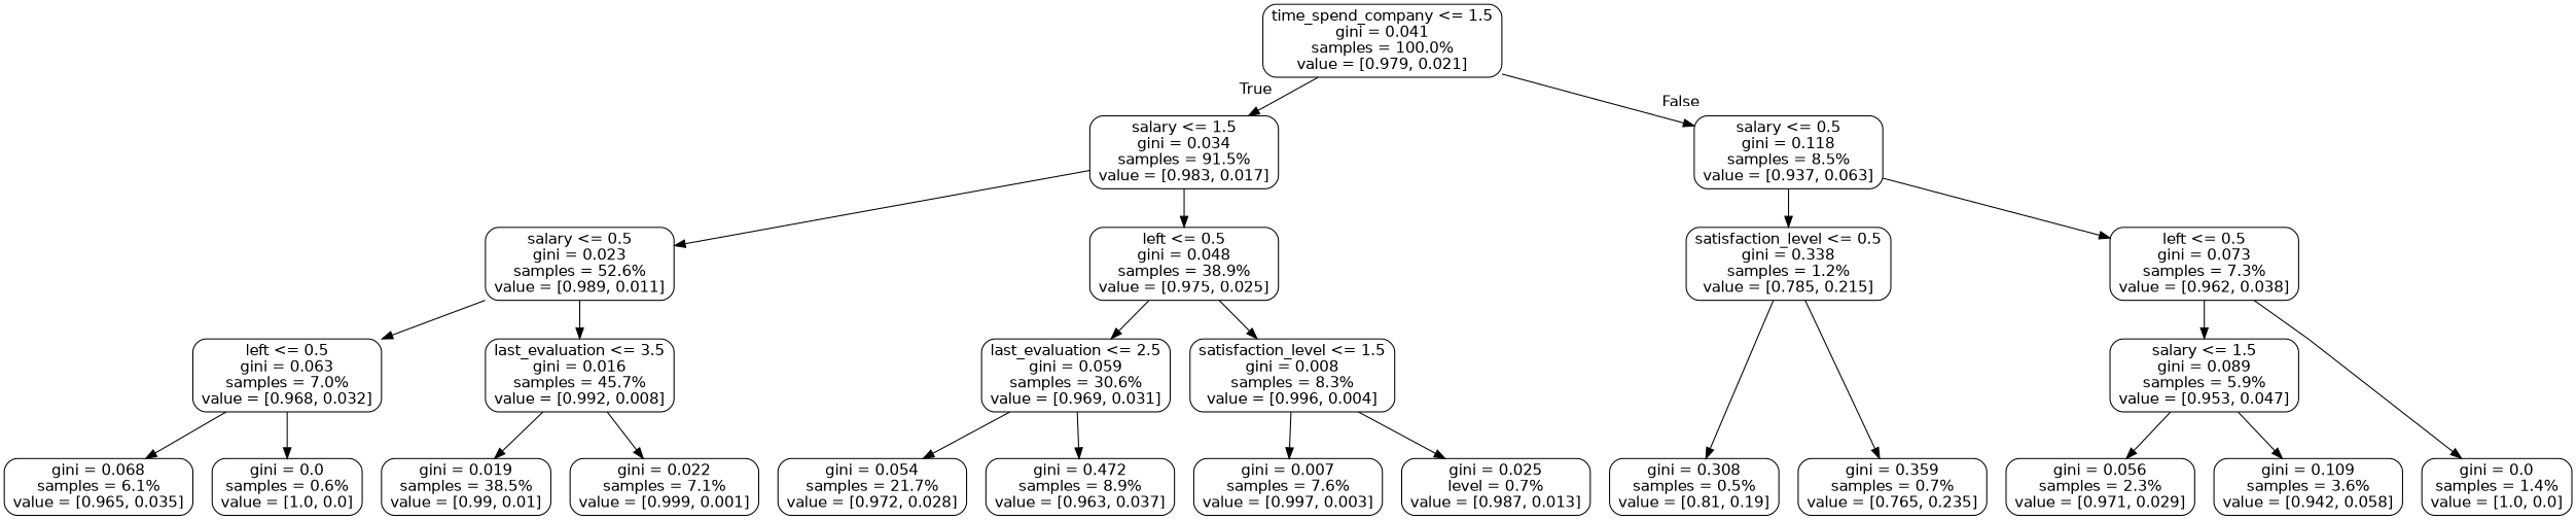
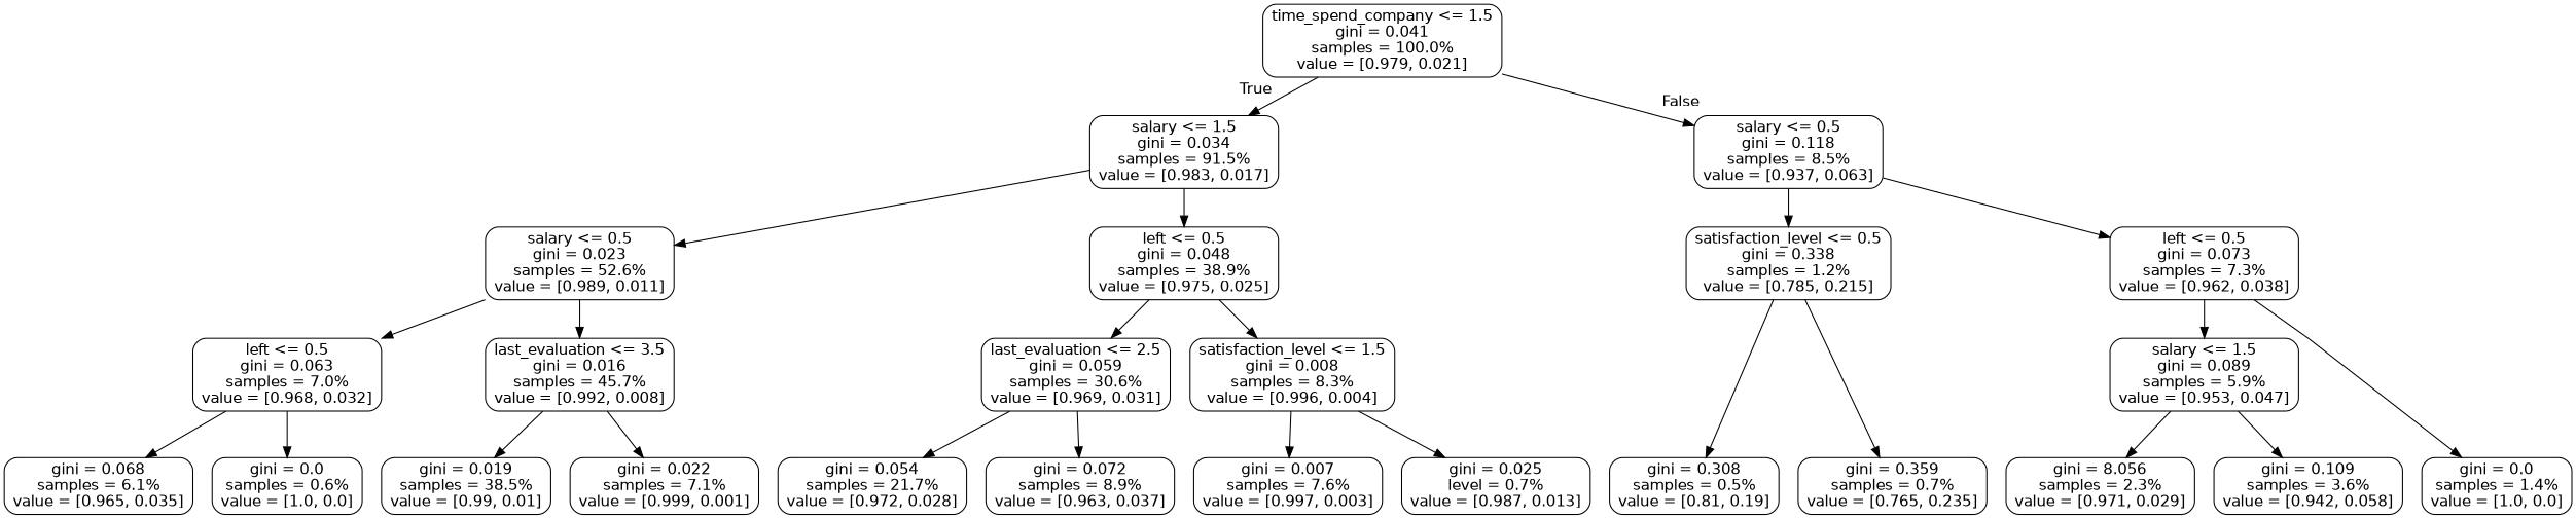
  digraph {
    ranksep=equally
    splines=polyline
    node [color=black fontname=helvetica shape=box style=rounded]
    edge [fontname=helvetica]
    n1 [label="time_spend_company <= 1.5\ngini = 0.041\nsamples = 100.0%\nvalue = [0.979, 0.021]"]
    n2 [label="salary <= 1.5\ngini = 0.034\nsamples = 91.5%\nvalue = [0.983, 0.017]"]
    n3 [label="salary <= 0.5\ngini = 0.118\nsamples = 8.5%\nvalue = [0.937, 0.063]"]
    n4 [label="salary <= 0.5\ngini = 0.023\nsamples = 52.6%\nvalue = [0.989, 0.011]"]
    n5 [label="left <= 0.5\ngini = 0.048\nsamples = 38.9%\nvalue = [0.975, 0.025]"]
    n6 [label="satisfaction_level <= 0.5\ngini = 0.338\nsamples = 1.2%\nvalue = [0.785, 0.215]"]
    n7 [label="left <= 0.5\ngini = 0.073\nsamples = 7.3%\nvalue = [0.962, 0.038]"]
    n8 [label="left <= 0.5\ngini = 0.063\nsamples = 7.0%\nvalue = [0.968, 0.032]"]
    n9 [label="last_evaluation <= 3.5\ngini = 0.016\nsamples = 45.7%\nvalue = [0.992, 0.008]"]
    n10 [label="last_evaluation <= 2.5\ngini = 0.059\nsamples = 30.6%\nvalue = [0.969, 0.031]"]
    n11 [label="satisfaction_level <= 1.5\ngini = 0.008\nsamples = 8.3%\nvalue = [0.996, 0.004]"]
    n12 [label="salary <= 1.5\ngini = 0.089\nsamples = 5.9%\nvalue = [0.953, 0.047]"]
    n13 [label="gini = 0.068\nsamples = 6.1%\nvalue = [0.965, 0.035]"]
    n14 [label="gini = 0.0\nsamples = 0.6%\nvalue = [1.0, 0.0]"]
    n15 [label="gini = 0.019\nsamples = 38.5%\nvalue = [0.99, 0.01]"]
    n16 [label="gini = 0.022\nsamples = 7.1%\nvalue = [0.999, 0.001]"]
    n17 [label="gini = 0.054\nsamples = 21.7%\nvalue = [0.972, 0.028]"]
-   n18 [label="gini = 0.472\nsamples = 8.9%\nvalue = [0.963, 0.037]"]
+   n18 [label="gini = 0.072\nsamples = 8.9%\nvalue = [0.963, 0.037]"]
    n19 [label="gini = 0.007\nsamples = 7.6%\nvalue = [0.997, 0.003]"]
    n20 [label="gini = 0.025\nlevel = 0.7%\nvalue = [0.987, 0.013]"]
    n21 [label="gini = 0.308\nsamples = 0.5%\nvalue = [0.81, 0.19]"]
    n22 [label="gini = 0.359\nsamples = 0.7%\nvalue = [0.765, 0.235]"]
-   n23 [label="gini = 0.056\nsamples = 2.3%\nvalue = [0.971, 0.029]"]
+   n23 [label="gini = 8.056\nsamples = 2.3%\nvalue = [0.971, 0.029]"]
    n24 [label="gini = 0.109\nsamples = 3.6%\nvalue = [0.942, 0.058]"]
    n25 [label="gini = 0.0\nsamples = 1.4%\nvalue = [1.0, 0.0]"]
    subgraph sub_1 {
      rank=same
      n1
    }
    subgraph sub_2 {
      rank=same
      n2
      n3
    }
    subgraph sub_3 {
      rank=same
      n4
      n5
      n6
      n7
    }
    subgraph sub_4 {
      rank=same
      n8
      n9
      n10
      n11
      n12
    }
    subgraph sub_5 {
      rank=same
      n13
      n14
      n15
      n16
      n17
      n18
      n19
      n20
      n21
      n22
      n23
      n24
      n25
    }
    n1 -> n2 [headlabel=True labelangle=45 labeldistance=2.5]
    n1 -> n3 [headlabel=False labelangle=-45 labeldistance=2.5]
    n2 -> n4
    n2 -> n5
    n3 -> n6
    n3 -> n7
    n4 -> n8
    n4 -> n9
    n5 -> n10
    n5 -> n11
    n6 -> n21
    n6 -> n22
    n7 -> n12
    n7 -> n25
    n8 -> n13
    n8 -> n14
    n9 -> n15
    n9 -> n16
    n10 -> n17
    n10 -> n18
    n11 -> n19
    n11 -> n20
    n12 -> n23
    n12 -> n24
  }
